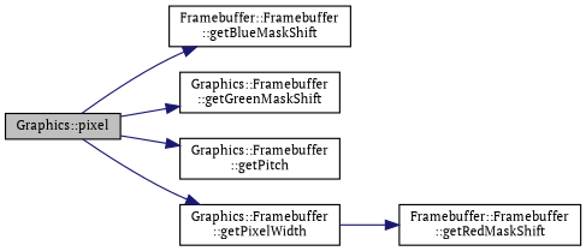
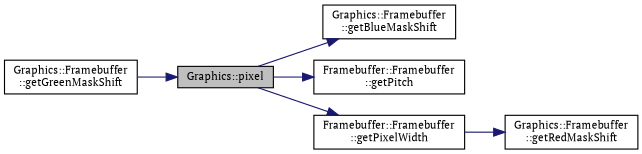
  digraph {
    fontname="PT Serif"
    rankdir=LR
    node [color=black fillcolor=white fontname="PT Serif" fontsize=10 shape=record style=filled]
    edge [color=midnightblue fontname="PT Serif" fontsize=10 labelfontname=Helvetica labelfontsize=10 style=solid]
    n1 [fillcolor=grey75 fontcolor=black height=0.2 label="Graphics::pixel" width=0.4]
-   n2 [height=0.2 label="Framebuffer::Framebuffer\l::getBlueMaskShift" width=0.4]
+   n2 [height=0.2 label="Graphics::Framebuffer\l::getBlueMaskShift" width=0.4]
    n3 [height=0.2 label="Graphics::Framebuffer\l::getGreenMaskShift" width=0.4]
-   n4 [height=0.2 label="Graphics::Framebuffer\l::getPitch" width=0.4]
-   n5 [height=0.2 label="Graphics::Framebuffer\l::getPixelWidth" width=0.4]
-   n6 [height=0.2 label="Framebuffer::Framebuffer\l::getRedMaskShift" width=0.4]
+   n4 [height=0.2 label="Framebuffer::Framebuffer\l::getPitch" width=0.4]
+   n5 [height=0.2 label="Framebuffer::Framebuffer\l::getPixelWidth" width=0.4]
+   n6 [height=0.2 label="Graphics::Framebuffer\l::getRedMaskShift" width=0.4]
    n1 -> n2
-   n1 -> n3
+   n3 -> n1
    n1 -> n4
    n1 -> n5
    n5 -> n6
  }
